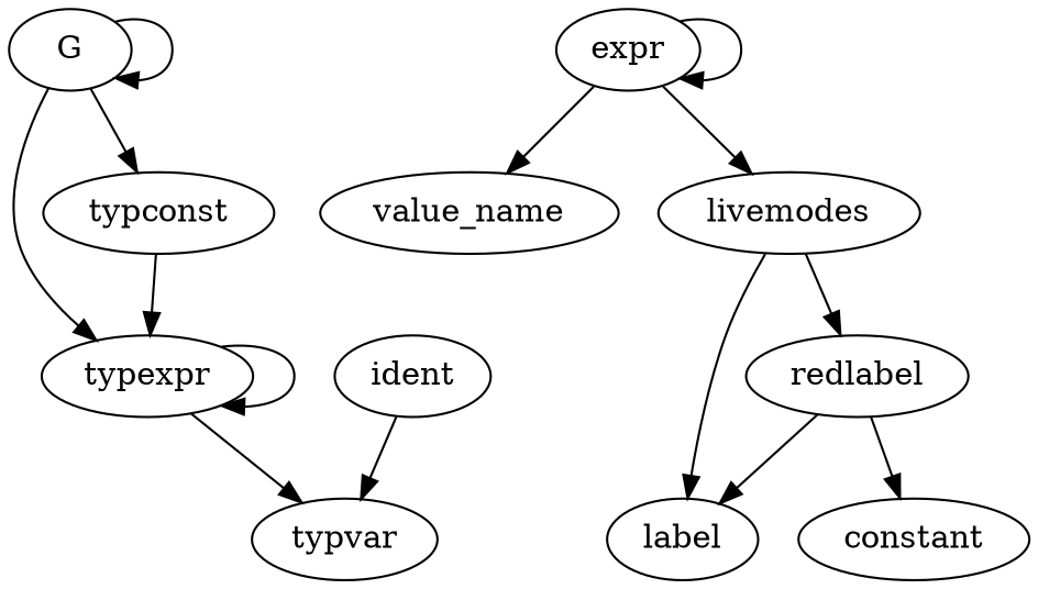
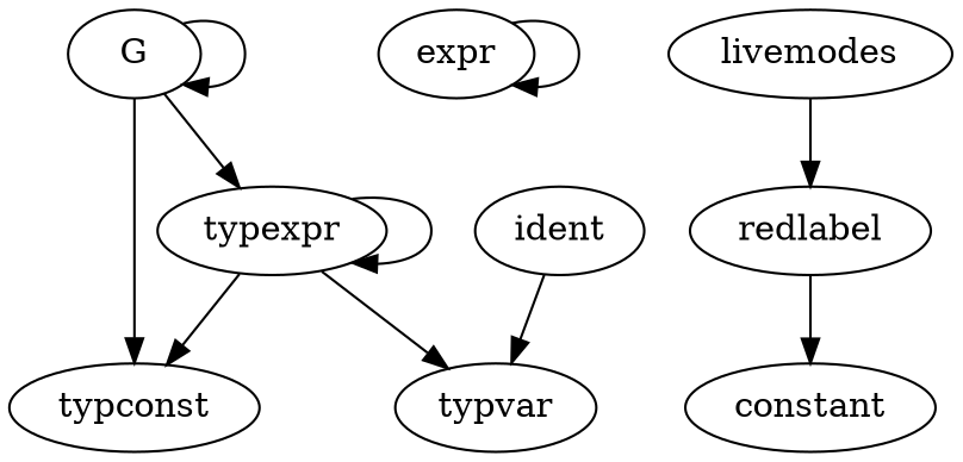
  digraph {
    G
    typexpr
    typconst
    typvar
    expr
-   value_name
    livemodes
-   label
    redlabel
    constant
    ident
    G -> G
    G -> typexpr
    G -> typconst
    typexpr -> typexpr
-   typconst -> typexpr
+   typexpr -> typconst
    typexpr -> typvar
    expr -> expr
-   expr -> value_name
-   expr -> livemodes
-   livemodes -> label
    livemodes -> redlabel
-   redlabel -> label
    redlabel -> constant
    ident -> typvar
  }
